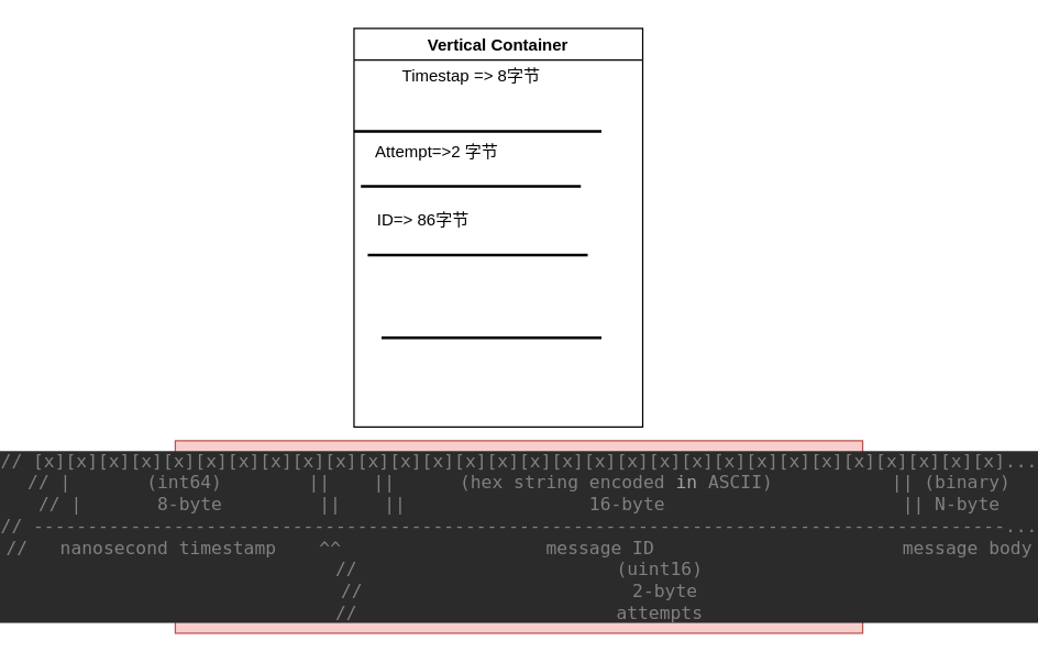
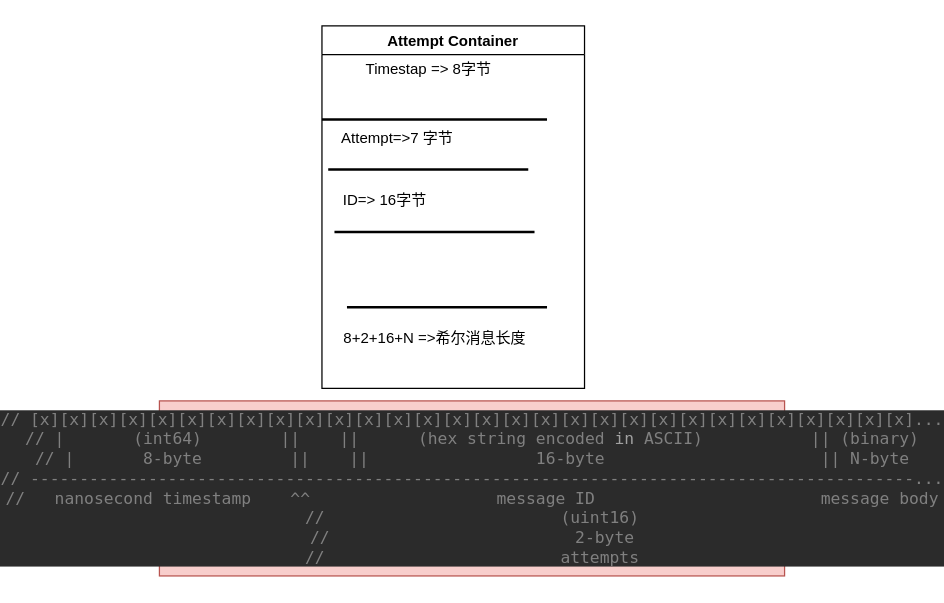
  <mxCell id="0" />
  <mxCell id="1" parent="0" />
- <mxCell id="2" value="Vertical Container" style="swimlane;" vertex="1" parent="1"><mxGeometry x="150" y="20" width="210" height="290" as="geometry" /></mxCell>
+ <mxCell id="2" value="Attempt Container" style="swimlane;" vertex="1" parent="1"><mxGeometry x="150" y="20" width="210" height="290" as="geometry" /></mxCell>
  <mxCell id="3" value="" style="line;strokeWidth=2;html=1;" vertex="1" parent="2"><mxGeometry y="70" width="180" height="10" as="geometry" /></mxCell>
- <mxCell id="4" value="Attempt=&amp;gt;2 字节" style="text;html=1;align=center;verticalAlign=middle;resizable=0;points=[];autosize=1;strokeColor=none;fillColor=none;" vertex="1" parent="2"><mxGeometry x="5" y="80" width="110" height="20" as="geometry" /></mxCell>
+ <mxCell id="4" value="Attempt=&amp;gt;7 字节" style="text;html=1;align=center;verticalAlign=middle;resizable=0;points=[];autosize=1;strokeColor=none;fillColor=none;" vertex="1" parent="2"><mxGeometry x="5" y="80" width="110" height="20" as="geometry" /></mxCell>
  <mxCell id="5" value="" style="line;strokeWidth=2;html=1;" vertex="1" parent="2"><mxGeometry x="5" y="110" width="160" height="10" as="geometry" /></mxCell>
  <mxCell id="6" value="" style="line;strokeWidth=2;html=1;" vertex="1" parent="2"><mxGeometry x="10" y="160" width="160" height="10" as="geometry" /></mxCell>
  <mxCell id="7" value="" style="line;strokeWidth=2;html=1;" vertex="1" parent="2"><mxGeometry x="20" y="220" width="160" height="10" as="geometry" /></mxCell>
+ <mxCell id="8" value="8+2+16+N =&amp;gt;希尔消息长度" style="text;html=1;align=center;verticalAlign=middle;resizable=0;points=[];autosize=1;strokeColor=none;fillColor=none;" vertex="1" parent="2"><mxGeometry x="10" y="240" width="160" height="20" as="geometry" /></mxCell>
  <mxCell id="9" value="Timestap =&amp;gt; 8字节" style="text;html=1;align=center;verticalAlign=middle;resizable=0;points=[];autosize=1;strokeColor=none;fillColor=none;" vertex="1" parent="1"><mxGeometry x="175" y="45" width="120" height="20" as="geometry" /></mxCell>
- <mxCell id="10" value="ID=&amp;gt; 86字节" style="text;html=1;align=center;verticalAlign=middle;resizable=0;points=[];autosize=1;strokeColor=none;fillColor=none;" vertex="1" parent="1"><mxGeometry x="160" y="150" width="80" height="20" as="geometry" /></mxCell>
+ <mxCell id="10" value="ID=&amp;gt; 16字节" style="text;html=1;align=center;verticalAlign=middle;resizable=0;points=[];autosize=1;strokeColor=none;fillColor=none;" vertex="1" parent="1"><mxGeometry x="160" y="150" width="80" height="20" as="geometry" /></mxCell>
  <mxCell id="11" value="&lt;pre style=&quot;background-color:#2b2b2b;color:#a9b7c6;font-family:'JetBrains Mono',monospace;font-size:9.8pt;&quot;&gt;&lt;span style=&quot;color:#808080;&quot;&gt;// [x][x][x][x][x][x][x][x][x][x][x][x][x][x][x][x][x][x][x][x][x][x][x][x][x][x][x][x][x][x]...&lt;br&gt;&lt;/span&gt;&lt;span style=&quot;color:#808080;&quot;&gt;// |       (int64)        ||    ||      (hex string encoded &lt;/span&gt;&lt;span style=&quot;color:#a1a1a1;&quot;&gt;in&lt;/span&gt;&lt;span style=&quot;color:#808080;&quot;&gt; ASCII)           || (binary)&lt;br&gt;&lt;/span&gt;&lt;span style=&quot;color:#808080;&quot;&gt;// |       8-byte         ||    ||                 16-byte                      || N-byte&lt;br&gt;&lt;/span&gt;&lt;span style=&quot;color:#808080;&quot;&gt;// ------------------------------------------------------------------------------------------...&lt;br&gt;&lt;/span&gt;&lt;span style=&quot;color:#808080;&quot;&gt;//   nanosecond timestamp    ^^                   message ID                       message body&lt;br&gt;&lt;/span&gt;&lt;span style=&quot;color:#808080;&quot;&gt;//                        (uint16)&lt;br&gt;&lt;/span&gt;&lt;span style=&quot;color:#808080;&quot;&gt;//                         2-byte&lt;br&gt;&lt;/span&gt;&lt;span style=&quot;color:#808080;&quot;&gt;//                        attempts&lt;/span&gt;&lt;/pre&gt;" style="text;html=1;align=center;verticalAlign=middle;resizable=0;points=[];autosize=1;strokeColor=#b85450;fillColor=#f8cecc;" vertex="1" parent="1"><mxGeometry x="20" y="320" width="500" height="140" as="geometry" /></mxCell>
